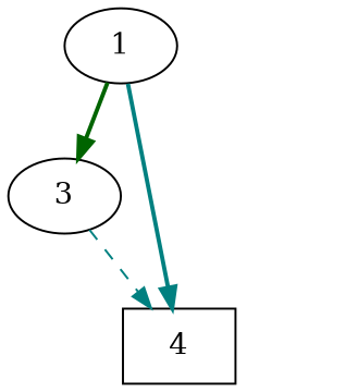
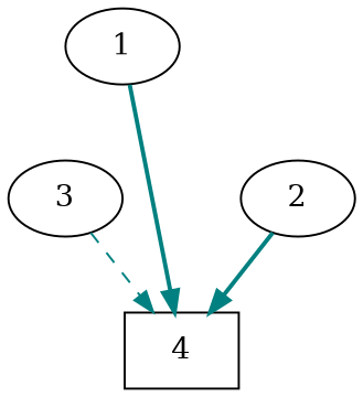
  digraph {
    node [shape=ellipse]
    edge [color=teal style=bold]
    1
    3
    4 [shape=box]
-   1 -> 3 [color=darkgreen]
+   2
    1 -> 4
    3 -> 4 [style=dashed]
+   2 -> 4
  }
